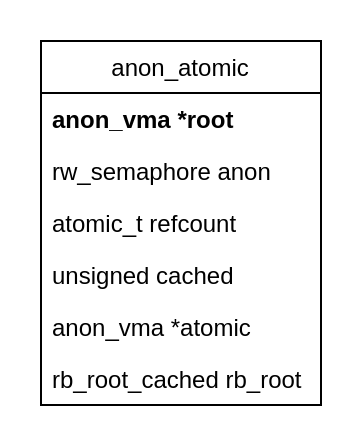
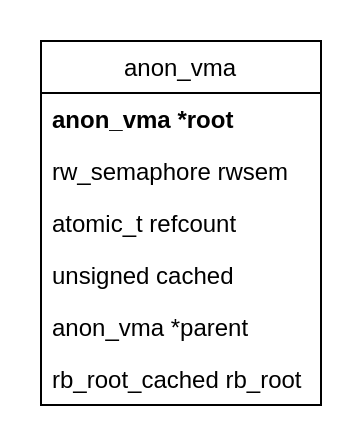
  <mxCell id="0" />
  <mxCell id="1" parent="0" />
- <mxCell id="2" value="anon_atomic" style="swimlane;fontStyle=0;childLayout=stackLayout;horizontal=1;startSize=26;fillColor=none;horizontalStack=0;resizeParent=1;resizeParentMax=0;resizeLast=0;collapsible=1;marginBottom=0;" vertex="1" parent="1"><mxGeometry x="20" y="20" width="140" height="182" as="geometry"><mxRectangle x="1060" y="-310" width="90" height="26" as="alternateBounds" /></mxGeometry></mxCell>
+ <mxCell id="2" value="anon_vma" style="swimlane;fontStyle=0;childLayout=stackLayout;horizontal=1;startSize=26;fillColor=none;horizontalStack=0;resizeParent=1;resizeParentMax=0;resizeLast=0;collapsible=1;marginBottom=0;" vertex="1" parent="1"><mxGeometry x="20" y="20" width="140" height="182" as="geometry"><mxRectangle x="1060" y="-310" width="90" height="26" as="alternateBounds" /></mxGeometry></mxCell>
  <mxCell id="3" value="anon_vma *root " style="text;strokeColor=none;fillColor=none;align=left;verticalAlign=top;spacingLeft=4;spacingRight=4;overflow=hidden;rotatable=0;points=[[0,0.5],[1,0.5]];portConstraint=eastwest;fontStyle=1" vertex="1" parent="2"><mxGeometry y="26" width="140" height="26" as="geometry" /></mxCell>
- <mxCell id="4" value="rw_semaphore anon" style="text;strokeColor=none;fillColor=none;align=left;verticalAlign=top;spacingLeft=4;spacingRight=4;overflow=hidden;rotatable=0;points=[[0,0.5],[1,0.5]];portConstraint=eastwest;" vertex="1" parent="2"><mxGeometry y="52" width="140" height="26" as="geometry" /></mxCell>
+ <mxCell id="4" value="rw_semaphore rwsem" style="text;strokeColor=none;fillColor=none;align=left;verticalAlign=top;spacingLeft=4;spacingRight=4;overflow=hidden;rotatable=0;points=[[0,0.5],[1,0.5]];portConstraint=eastwest;" vertex="1" parent="2"><mxGeometry y="52" width="140" height="26" as="geometry" /></mxCell>
  <mxCell id="5" value="atomic_t refcount" style="text;strokeColor=none;fillColor=none;align=left;verticalAlign=top;spacingLeft=4;spacingRight=4;overflow=hidden;rotatable=0;points=[[0,0.5],[1,0.5]];portConstraint=eastwest;" vertex="1" parent="2"><mxGeometry y="78" width="140" height="26" as="geometry" /></mxCell>
  <mxCell id="6" value="unsigned cached" style="text;strokeColor=none;fillColor=none;align=left;verticalAlign=top;spacingLeft=4;spacingRight=4;overflow=hidden;rotatable=0;points=[[0,0.5],[1,0.5]];portConstraint=eastwest;" vertex="1" parent="2"><mxGeometry y="104" width="140" height="26" as="geometry" /></mxCell>
- <mxCell id="7" value="anon_vma *atomic" style="text;strokeColor=none;fillColor=none;align=left;verticalAlign=top;spacingLeft=4;spacingRight=4;overflow=hidden;rotatable=0;points=[[0,0.5],[1,0.5]];portConstraint=eastwest;" vertex="1" parent="2"><mxGeometry y="130" width="140" height="26" as="geometry" /></mxCell>
+ <mxCell id="7" value="anon_vma *parent" style="text;strokeColor=none;fillColor=none;align=left;verticalAlign=top;spacingLeft=4;spacingRight=4;overflow=hidden;rotatable=0;points=[[0,0.5],[1,0.5]];portConstraint=eastwest;" vertex="1" parent="2"><mxGeometry y="130" width="140" height="26" as="geometry" /></mxCell>
  <mxCell id="8" value="rb_root_cached rb_root" style="text;strokeColor=none;fillColor=none;align=left;verticalAlign=top;spacingLeft=4;spacingRight=4;overflow=hidden;rotatable=0;points=[[0,0.5],[1,0.5]];portConstraint=eastwest;" vertex="1" parent="2"><mxGeometry y="156" width="140" height="26" as="geometry" /></mxCell>
